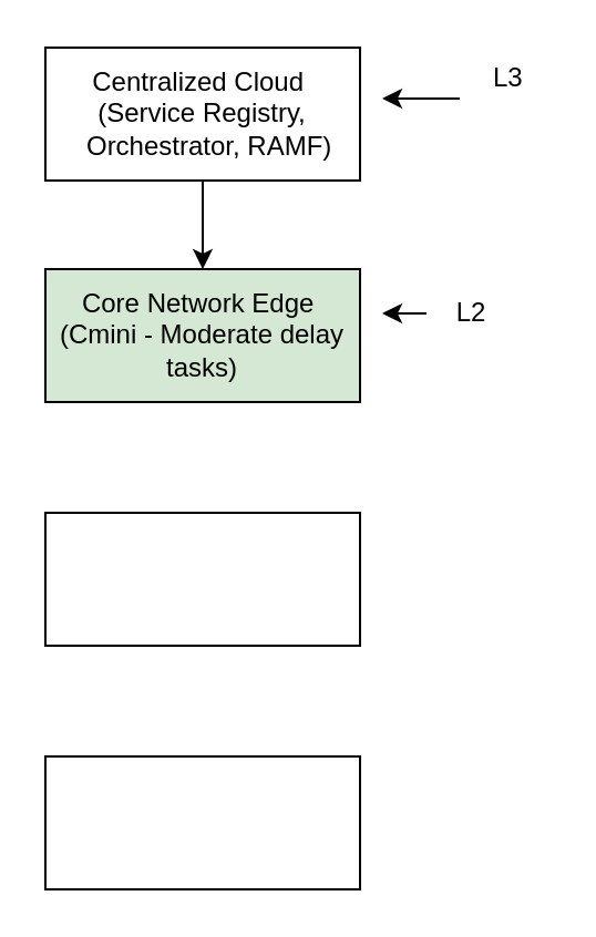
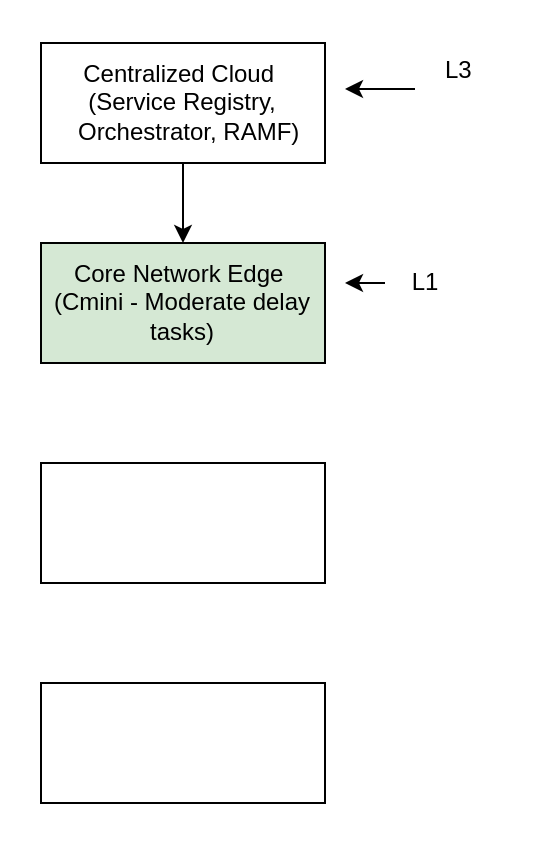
  <mxCell id="0" />
  <mxCell id="1" parent="0" />
  <mxCell id="2" style="edgeStyle=orthogonalEdgeStyle;rounded=0;orthogonalLoop=1;jettySize=auto;html=1;entryX=0.5;entryY=0;entryDx=0;entryDy=0;" edge="1" parent="1" source="3" target="6"><mxGeometry relative="1" as="geometry" /></mxCell>
  <mxCell id="3" value="&lt;div&gt;Centralized Cloud&amp;nbsp; &lt;span style=&quot;background-color: transparent; color: light-dark(rgb(0, 0, 0), rgb(255, 255, 255));&quot;&gt;(Service Registry,&lt;/span&gt;&lt;/div&gt;&lt;div&gt;&amp;nbsp; Orchestrator, RAMF)&lt;/div&gt;" style="rounded=0;whiteSpace=wrap;html=1;" vertex="1" parent="1"><mxGeometry x="20" y="21" width="142" height="60" as="geometry" /></mxCell>
  <mxCell id="4" style="edgeStyle=orthogonalEdgeStyle;rounded=0;orthogonalLoop=1;jettySize=auto;html=1;" edge="1" parent="1" source="5"><mxGeometry relative="1" as="geometry"><mxPoint x="172" y="44" as="targetPoint" /><Array as="points"><mxPoint x="172" y="44" /></Array></mxGeometry></mxCell>
  <mxCell id="5" value="&amp;nbsp;L3" style="text;html=1;align=center;verticalAlign=middle;resizable=0;points=[];autosize=1;strokeColor=none;fillColor=none;" vertex="1" parent="1"><mxGeometry x="207" y="20" width="40" height="30" as="geometry" /></mxCell>
  <mxCell id="6" value="Core Network Edge&amp;nbsp;&lt;div&gt;&lt;div&gt;(Cmini - Moderate&amp;nbsp;&lt;span style=&quot;background-color: transparent; color: light-dark(rgb(0, 0, 0), rgb(255, 255, 255));&quot;&gt;delay tasks)&lt;/span&gt;&lt;/div&gt;&lt;/div&gt;" style="rounded=0;whiteSpace=wrap;html=1;fillColor=#d5e8d4;" vertex="1" parent="1"><mxGeometry x="20" y="121" width="142" height="60" as="geometry" /></mxCell>
  <mxCell id="7" style="edgeStyle=orthogonalEdgeStyle;rounded=0;orthogonalLoop=1;jettySize=auto;html=1;" edge="1" parent="1"><mxGeometry relative="1" as="geometry"><mxPoint x="172" y="141" as="targetPoint" /><mxPoint x="192" y="141" as="sourcePoint" /></mxGeometry></mxCell>
- <mxCell id="8" value="L2" style="text;html=1;align=center;verticalAlign=middle;resizable=0;points=[];autosize=1;strokeColor=none;fillColor=none;" vertex="1" parent="1"><mxGeometry x="192" y="126" width="40" height="30" as="geometry" /></mxCell>
+ <mxCell id="8" value="L1" style="text;html=1;align=center;verticalAlign=middle;resizable=0;points=[];autosize=1;strokeColor=none;fillColor=none;" vertex="1" parent="1"><mxGeometry x="192" y="126" width="40" height="30" as="geometry" /></mxCell>
  <mxCell id="9" value="" style="rounded=0;whiteSpace=wrap;html=1;" vertex="1" parent="1"><mxGeometry x="20" y="231" width="142" height="60" as="geometry" /></mxCell>
  <mxCell id="10" value="" style="rounded=0;whiteSpace=wrap;html=1;" vertex="1" parent="1"><mxGeometry x="20" y="341" width="142" height="60" as="geometry" /></mxCell>
